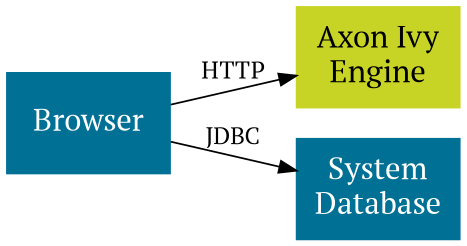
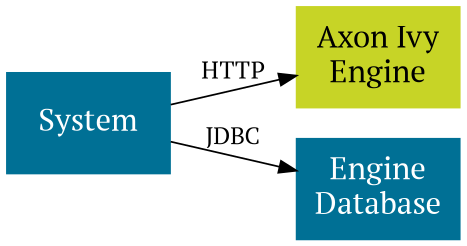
  digraph {
    fontname="PT Serif"
    rankdir=LR
    node [color="#007095" fixedsize=true fontcolor=white fontname="PT Serif" fontsize=18 margin=0 shape=box style=filled]
    edge [fontname="PT Serif"]
-   n1 [height=0.8 label=Browser width=1.3]
+   n1 [height=0.8 label=System width=1.3]
    n2 [color="#C7D426" fontcolor=black height=0.8 label="Axon Ivy\nEngine" width=1.3]
-   n3 [height=0.8 label="System\nDatabase" width=1.3]
+   n3 [height=0.8 label="Engine\nDatabase" width=1.3]
    n1 -> n2 [label=HTTP]
    n1 -> n3 [label=JDBC]
  }
